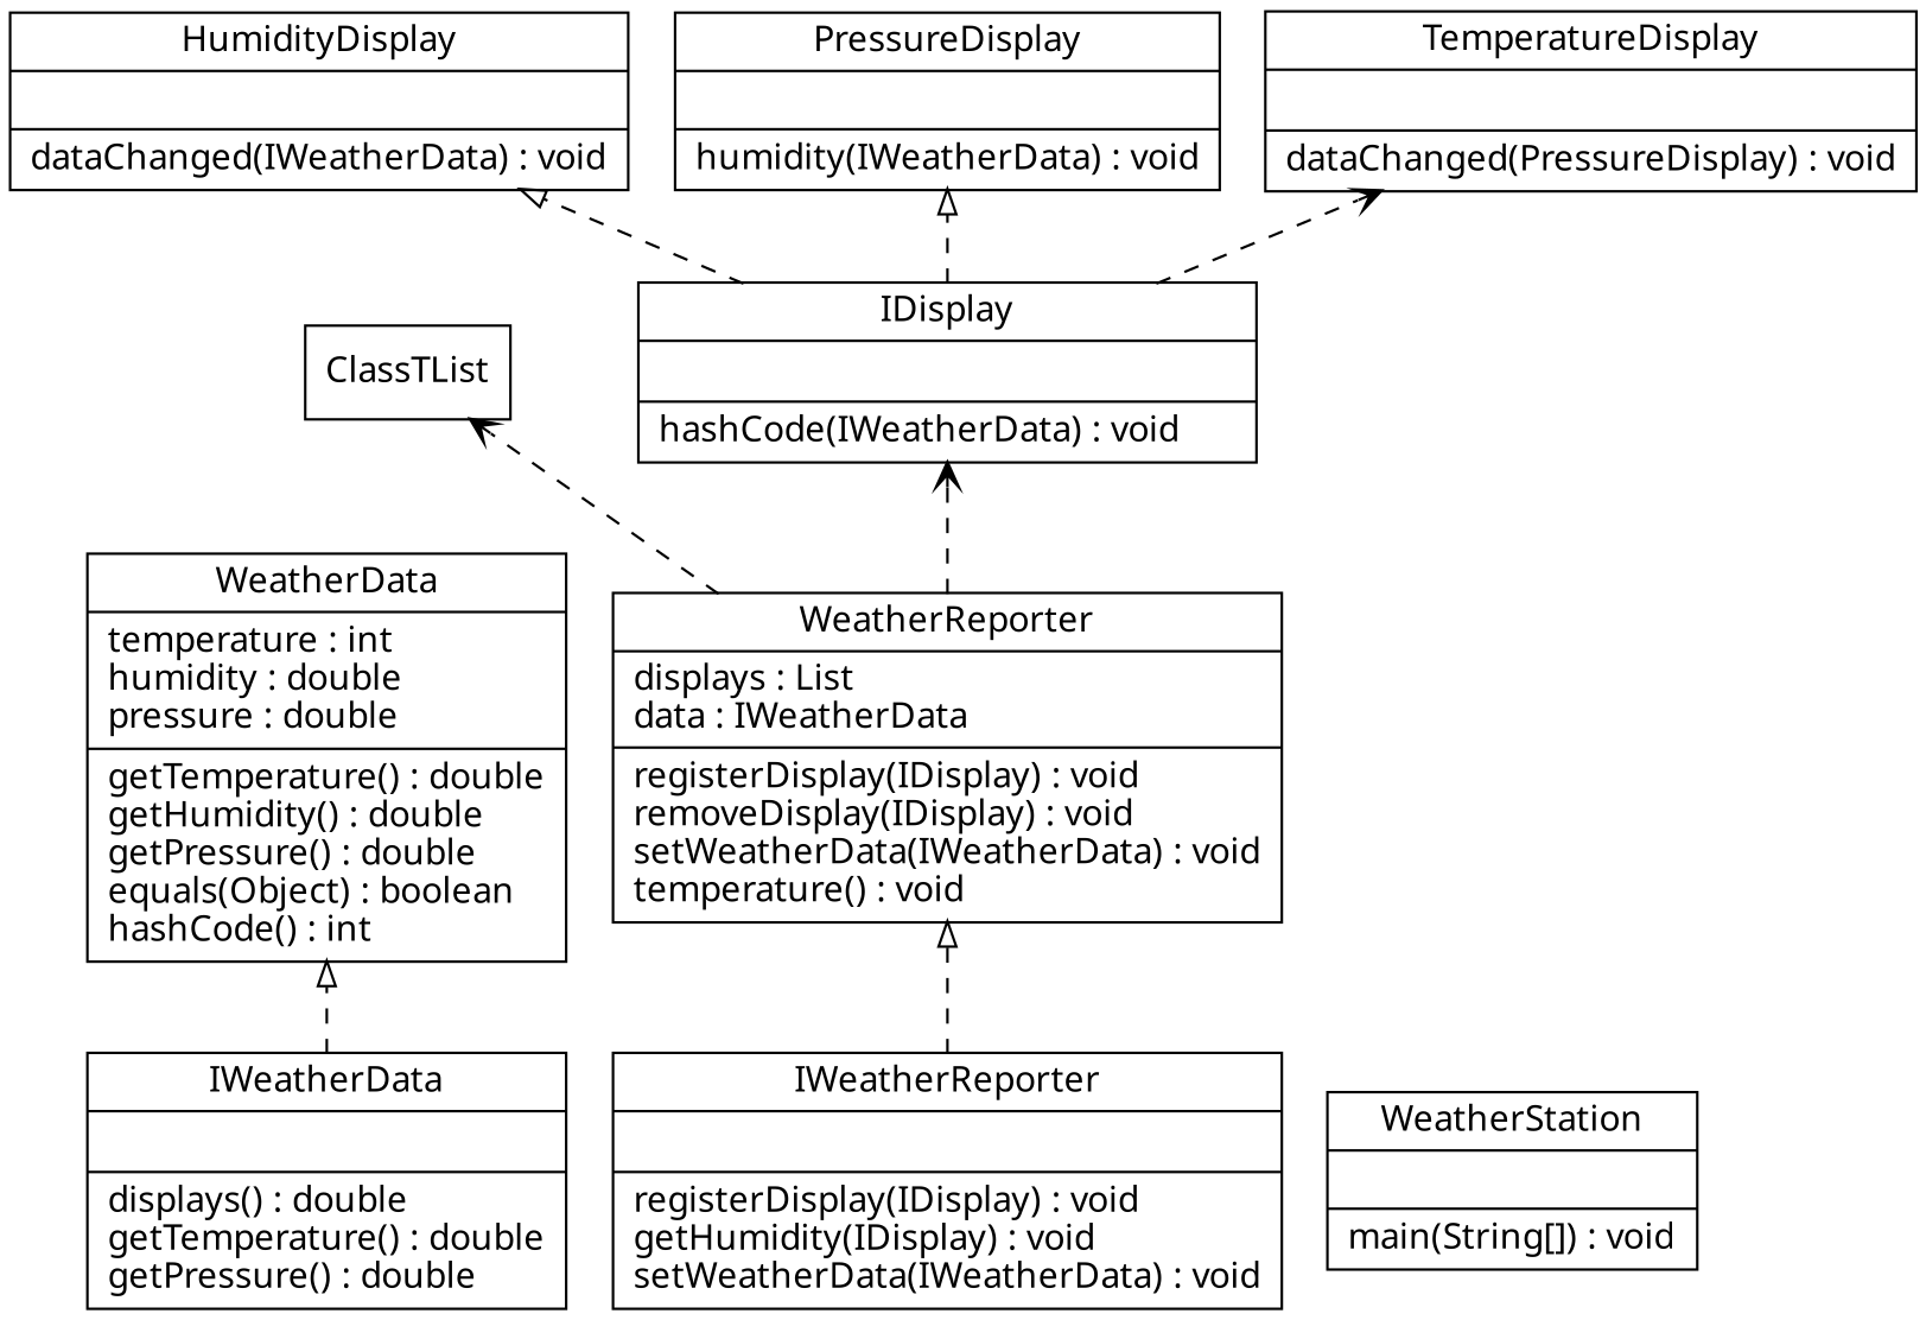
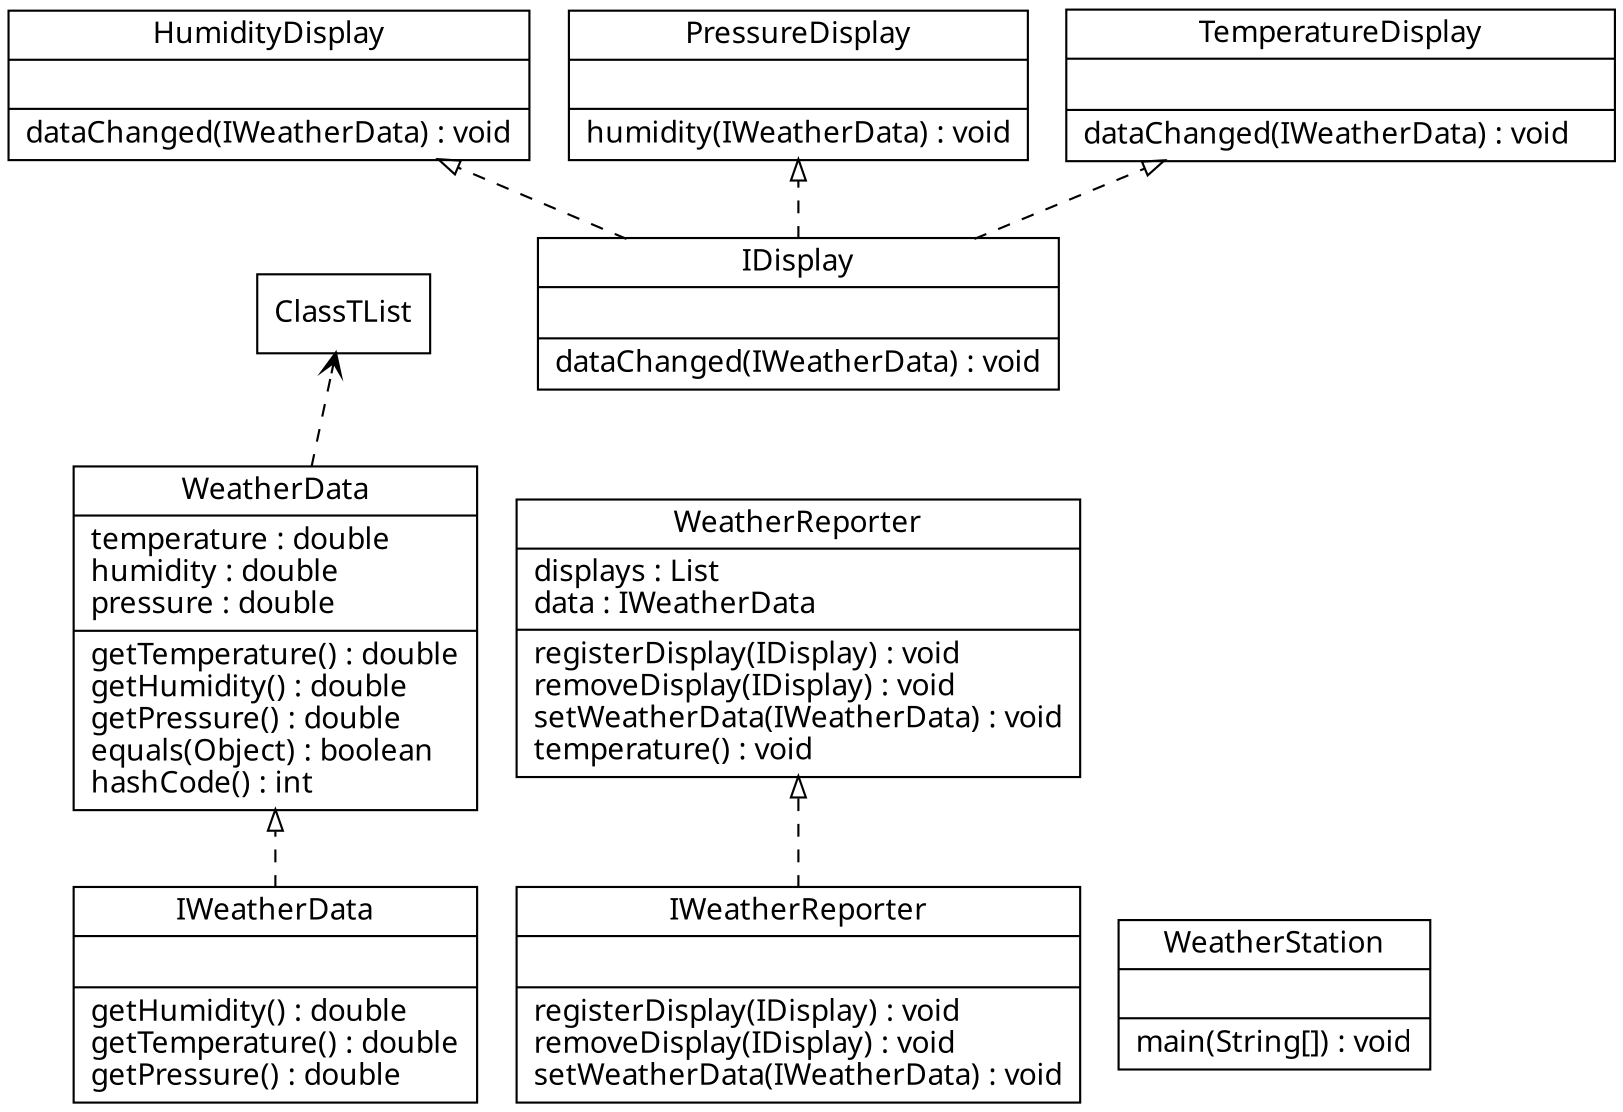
  digraph {
    fontname="Noto Sans"
    fontsize=8
    rankdir=BT
    node [fontname="Noto Sans" shape=record]
    edge [arrowhead=empty fontname="Noto Sans" style=dashed]
    n1 [label="{HumidityDisplay||dataChanged(IWeatherData) : void\l}"]
-   n2 [label="{IWeatherData||displays() : double\lgetTemperature() : double\lgetPressure() : double\l}"]
-   n3 [label="{WeatherData|temperature : int\lhumidity : double\lpressure : double\l|getTemperature() : double\lgetHumidity() : double\lgetPressure() : double\lequals(Object) : boolean\lhashCode() : int\l}"]
-   n4 [label="{IDisplay||hashCode(IWeatherData) : void\l}"]
+   n2 [label="{IWeatherData||getHumidity() : double\lgetTemperature() : double\lgetPressure() : double\l}"]
+   n3 [label="{WeatherData|temperature : double\lhumidity : double\lpressure : double\l|getTemperature() : double\lgetHumidity() : double\lgetPressure() : double\lequals(Object) : boolean\lhashCode() : int\l}"]
+   n4 [label="{IDisplay||dataChanged(IWeatherData) : void\l}"]
    n5 [label="{PressureDisplay||humidity(IWeatherData) : void\l}"]
-   n6 [label="{TemperatureDisplay||dataChanged(PressureDisplay) : void\l}"]
-   n7 [label="{IWeatherReporter||registerDisplay(IDisplay) : void\lgetHumidity(IDisplay) : void\lsetWeatherData(IWeatherData) : void\l}"]
+   n6 [label="{TemperatureDisplay||dataChanged(IWeatherData) : void\l}"]
+   n7 [label="{IWeatherReporter||registerDisplay(IDisplay) : void\lremoveDisplay(IDisplay) : void\lsetWeatherData(IWeatherData) : void\l}"]
    n8 [label="{WeatherReporter|displays : List\ldata : IWeatherData\l|registerDisplay(IDisplay) : void\lremoveDisplay(IDisplay) : void\lsetWeatherData(IWeatherData) : void\ltemperature() : void\l}"]
    ClassTList
    n10 [label="{WeatherStation||main(String[]) : void\l}"]
    n2 -> n3
    n4 -> n1
    n4 -> n5
-   n4 -> n6 [arrowhead=vee]
+   n4 -> n6
    n7 -> n8
-   n8 -> n4 [arrowhead=vee]
-   n8 -> ClassTList [arrowhead=vee]
+   n3 -> ClassTList [arrowhead=vee]
  }
